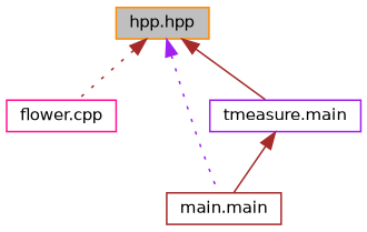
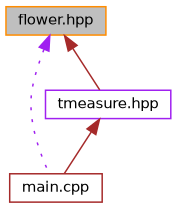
  digraph {
    node [fillcolor=white fontname=Helvetica fontsize=10 shape=record style=filled]
    edge [color=brown dir=back fontname=Helvetica fontsize=10 labelfontname=Helvetica labelfontsize=10 style=dotted]
-   n1 [color=darkorange fillcolor=grey75 fontcolor=black height=0.2 label="hpp.hpp" width=0.4]
-   n2 [color=deeppink height=0.2 label="flower.cpp" width=0.4]
-   n3 [color=brown height=0.2 label="main.main" width=0.4]
-   n4 [color=purple height=0.2 label="tmeasure.main" width=0.4]
-   n1 -> n2
+   n1 [color=darkorange fillcolor=grey75 fontcolor=black height=0.2 label="flower.hpp" width=0.4]
+   n3 [color=brown height=0.2 label="main.cpp" width=0.4]
+   n4 [color=purple height=0.2 label="tmeasure.hpp" width=0.4]
    n1 -> n3 [color=purple]
    n1 -> n4 [style=solid]
    n4 -> n3 [style=solid]
  }
